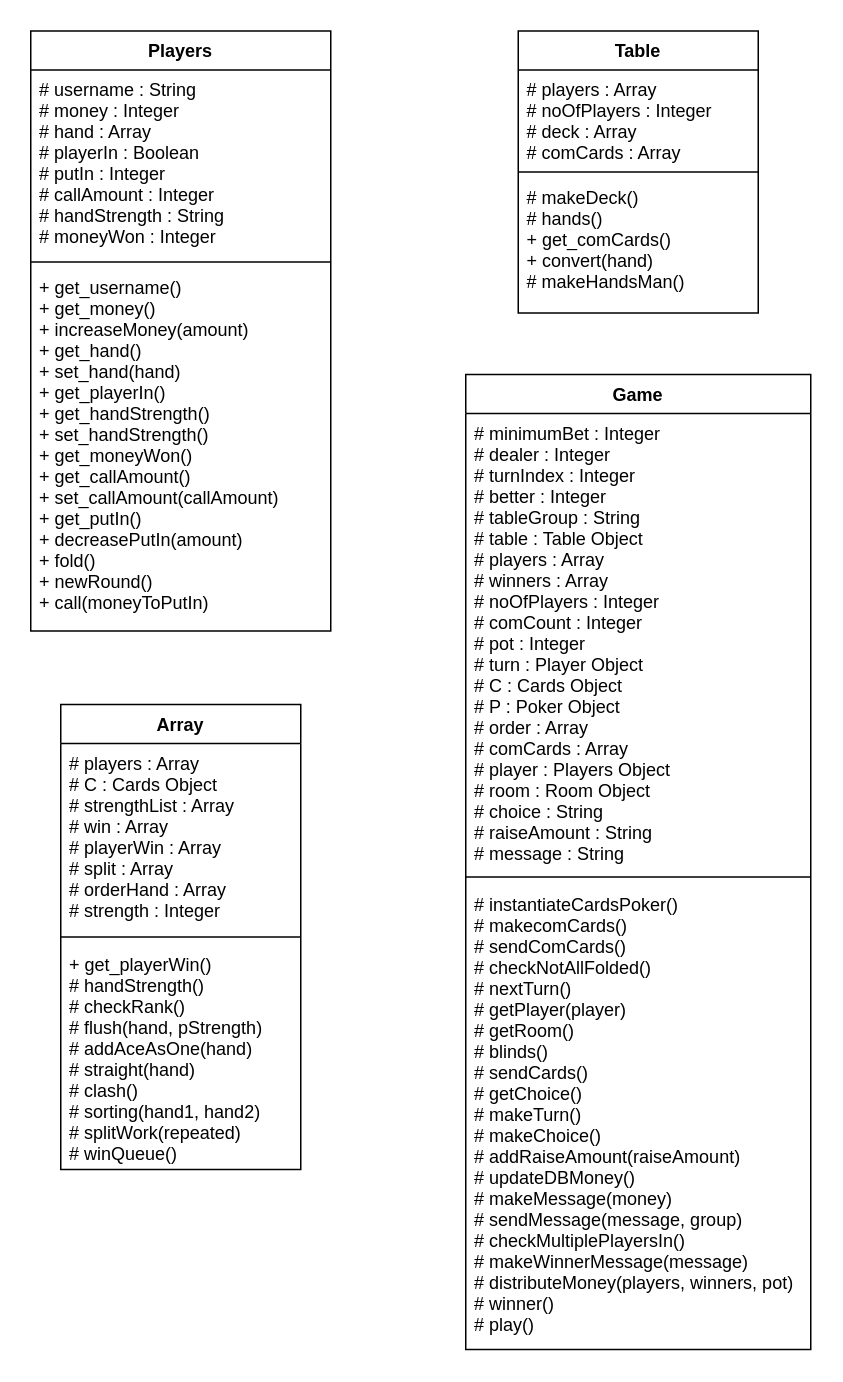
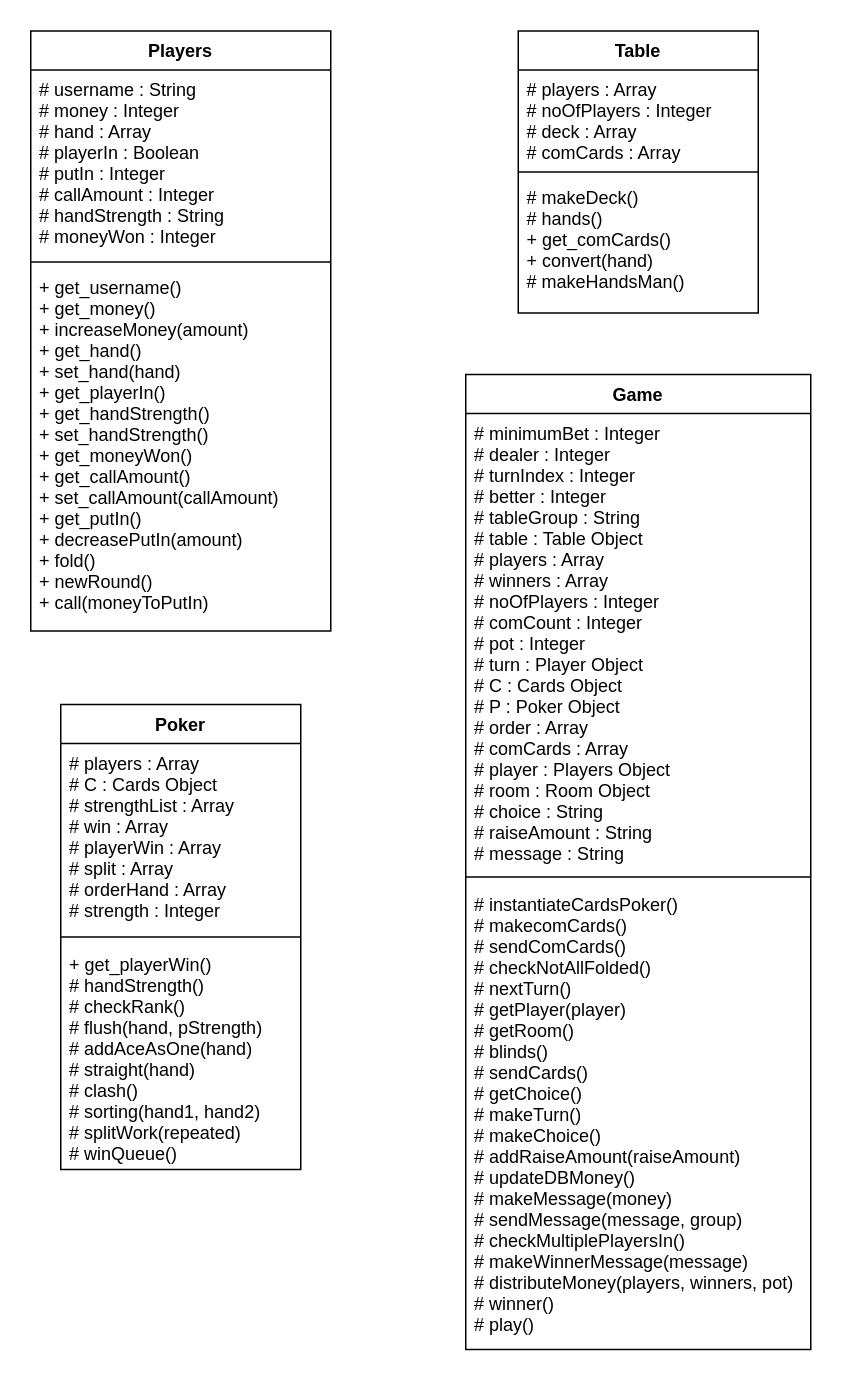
  <mxCell id="0" />
  <mxCell id="1" parent="0" />
  <mxCell id="2" value="Players" style="swimlane;fontStyle=1;align=center;verticalAlign=top;childLayout=stackLayout;horizontal=1;startSize=26;horizontalStack=0;resizeParent=1;resizeParentMax=0;resizeLast=0;collapsible=1;marginBottom=0;" parent="1" vertex="1"><mxGeometry x="20" y="20" width="200" height="400" as="geometry" /></mxCell>
  <mxCell id="3" value="# username : String&#10;# money : Integer&#10;# hand : Array&#10;# playerIn : Boolean&#10;# putIn : Integer&#10;# callAmount : Integer&#10;# handStrength : String&#10;# moneyWon : Integer" style="text;strokeColor=none;fillColor=none;align=left;verticalAlign=top;spacingLeft=4;spacingRight=4;overflow=hidden;rotatable=0;points=[[0,0.5],[1,0.5]];portConstraint=eastwest;" parent="2" vertex="1"><mxGeometry y="26" width="200" height="124" as="geometry" /></mxCell>
  <mxCell id="4" value="" style="line;strokeWidth=1;fillColor=none;align=left;verticalAlign=middle;spacingTop=-1;spacingLeft=3;spacingRight=3;rotatable=0;labelPosition=right;points=[];portConstraint=eastwest;" parent="2" vertex="1"><mxGeometry y="150" width="200" height="8" as="geometry" /></mxCell>
  <mxCell id="5" value="+ get_username()&#10;+ get_money()&#10;+ increaseMoney(amount)&#10;+ get_hand()&#10;+ set_hand(hand)&#10;+ get_playerIn()&#10;+ get_handStrength()&#10;+ set_handStrength()&#10;+ get_moneyWon()&#10;+ get_callAmount()&#10;+ set_callAmount(callAmount)&#10;+ get_putIn()&#10;+ decreasePutIn(amount)&#10;+ fold()&#10;+ newRound()&#10;+ call(moneyToPutIn)" style="text;strokeColor=none;fillColor=none;align=left;verticalAlign=top;spacingLeft=4;spacingRight=4;overflow=hidden;rotatable=0;points=[[0,0.5],[1,0.5]];portConstraint=eastwest;" parent="2" vertex="1"><mxGeometry y="158" width="200" height="242" as="geometry" /></mxCell>
  <mxCell id="6" value="Table" style="swimlane;fontStyle=1;align=center;verticalAlign=top;childLayout=stackLayout;horizontal=1;startSize=26;horizontalStack=0;resizeParent=1;resizeParentMax=0;resizeLast=0;collapsible=1;marginBottom=0;" parent="1" vertex="1"><mxGeometry x="345" y="20" width="160" height="188" as="geometry" /></mxCell>
  <mxCell id="7" value="# players : Array&#10;# noOfPlayers : Integer&#10;# deck : Array&#10;# comCards : Array" style="text;strokeColor=none;fillColor=none;align=left;verticalAlign=top;spacingLeft=4;spacingRight=4;overflow=hidden;rotatable=0;points=[[0,0.5],[1,0.5]];portConstraint=eastwest;" parent="6" vertex="1"><mxGeometry y="26" width="160" height="64" as="geometry" /></mxCell>
  <mxCell id="8" value="" style="line;strokeWidth=1;fillColor=none;align=left;verticalAlign=middle;spacingTop=-1;spacingLeft=3;spacingRight=3;rotatable=0;labelPosition=right;points=[];portConstraint=eastwest;" parent="6" vertex="1"><mxGeometry y="90" width="160" height="8" as="geometry" /></mxCell>
  <mxCell id="9" value="# makeDeck()&#10;# hands()&#10;+ get_comCards()&#10;+ convert(hand)&#10;# makeHandsMan()&#10;" style="text;strokeColor=none;fillColor=none;align=left;verticalAlign=top;spacingLeft=4;spacingRight=4;overflow=hidden;rotatable=0;points=[[0,0.5],[1,0.5]];portConstraint=eastwest;" parent="6" vertex="1"><mxGeometry y="98" width="160" height="90" as="geometry" /></mxCell>
- <mxCell id="10" value="Array" style="swimlane;fontStyle=1;align=center;verticalAlign=top;childLayout=stackLayout;horizontal=1;startSize=26;horizontalStack=0;resizeParent=1;resizeParentMax=0;resizeLast=0;collapsible=1;marginBottom=0;" parent="1" vertex="1"><mxGeometry x="40.004" y="469" width="160" height="310" as="geometry" /></mxCell>
+ <mxCell id="10" value="Poker" style="swimlane;fontStyle=1;align=center;verticalAlign=top;childLayout=stackLayout;horizontal=1;startSize=26;horizontalStack=0;resizeParent=1;resizeParentMax=0;resizeLast=0;collapsible=1;marginBottom=0;" parent="1" vertex="1"><mxGeometry x="40.004" y="469" width="160" height="310" as="geometry" /></mxCell>
  <mxCell id="11" value="# players : Array&#10;# C : Cards Object&#10;# strengthList : Array&#10;# win : Array&#10;# playerWin : Array&#10;# split : Array&#10;# orderHand : Array&#10;# strength : Integer" style="text;strokeColor=none;fillColor=none;align=left;verticalAlign=top;spacingLeft=4;spacingRight=4;overflow=hidden;rotatable=0;points=[[0,0.5],[1,0.5]];portConstraint=eastwest;" parent="10" vertex="1"><mxGeometry y="26" width="160" height="124" as="geometry" /></mxCell>
  <mxCell id="12" value="" style="line;strokeWidth=1;fillColor=none;align=left;verticalAlign=middle;spacingTop=-1;spacingLeft=3;spacingRight=3;rotatable=0;labelPosition=right;points=[];portConstraint=eastwest;" parent="10" vertex="1"><mxGeometry y="150" width="160" height="10" as="geometry" /></mxCell>
  <mxCell id="13" value="+ get_playerWin()&#10;# handStrength()&#10;# checkRank()&#10;# flush(hand, pStrength)&#10;# addAceAsOne(hand)&#10;# straight(hand)&#10;# clash()&#10;# sorting(hand1, hand2)&#10;# splitWork(repeated)&#10;# winQueue()" style="text;strokeColor=none;fillColor=none;align=left;verticalAlign=top;spacingLeft=4;spacingRight=4;overflow=hidden;rotatable=0;points=[[0,0.5],[1,0.5]];portConstraint=eastwest;" parent="10" vertex="1"><mxGeometry y="160" width="160" height="150" as="geometry" /></mxCell>
  <mxCell id="14" value="Game" style="swimlane;fontStyle=1;align=center;verticalAlign=top;childLayout=stackLayout;horizontal=1;startSize=26;horizontalStack=0;resizeParent=1;resizeParentMax=0;resizeLast=0;collapsible=1;marginBottom=0;" parent="1" vertex="1"><mxGeometry x="310" y="249" width="230" height="650" as="geometry" /></mxCell>
  <mxCell id="15" value="# minimumBet : Integer&#10;# dealer : Integer&#10;# turnIndex : Integer&#10;# better : Integer&#10;# tableGroup : String&#10;# table : Table Object&#10;# players : Array&#10;# winners : Array&#10;# noOfPlayers : Integer&#10;# comCount : Integer&#10;# pot : Integer&#10;# turn : Player Object&#10;# C : Cards Object&#10;# P : Poker Object&#10;# order : Array&#10;# comCards : Array&#10;# player : Players Object&#10;# room : Room Object&#10;# choice : String&#10;# raiseAmount : String&#10;# message : String" style="text;strokeColor=none;fillColor=none;align=left;verticalAlign=top;spacingLeft=4;spacingRight=4;overflow=hidden;rotatable=0;points=[[0,0.5],[1,0.5]];portConstraint=eastwest;" parent="14" vertex="1"><mxGeometry y="26" width="230" height="304" as="geometry" /></mxCell>
  <mxCell id="16" value="" style="line;strokeWidth=1;fillColor=none;align=left;verticalAlign=middle;spacingTop=-1;spacingLeft=3;spacingRight=3;rotatable=0;labelPosition=right;points=[];portConstraint=eastwest;" parent="14" vertex="1"><mxGeometry y="330" width="230" height="10" as="geometry" /></mxCell>
  <mxCell id="17" value="# instantiateCardsPoker()&#10;# makecomCards()&#10;# sendComCards()&#10;# checkNotAllFolded()&#10;# nextTurn()&#10;# getPlayer(player)&#10;# getRoom()&#10;# blinds()&#10;# sendCards()&#10;# getChoice()&#10;# makeTurn()&#10;# makeChoice()&#10;# addRaiseAmount(raiseAmount)&#10;# updateDBMoney()&#10;# makeMessage(money)&#10;# sendMessage(message, group)&#10;# checkMultiplePlayersIn()&#10;# makeWinnerMessage(message)&#10;# distributeMoney(players, winners, pot)&#10;# winner()&#10;# play()" style="text;strokeColor=none;fillColor=none;align=left;verticalAlign=top;spacingLeft=4;spacingRight=4;overflow=hidden;rotatable=0;points=[[0,0.5],[1,0.5]];portConstraint=eastwest;" parent="14" vertex="1"><mxGeometry y="340" width="230" height="310" as="geometry" /></mxCell>
